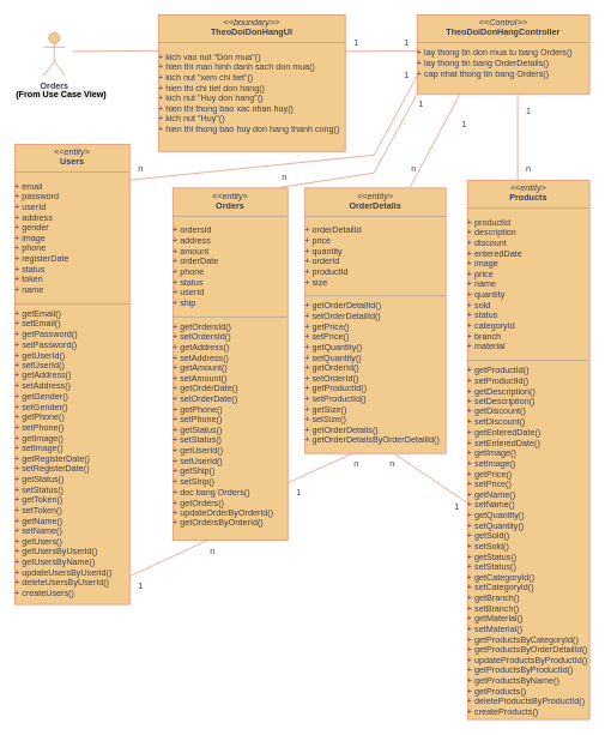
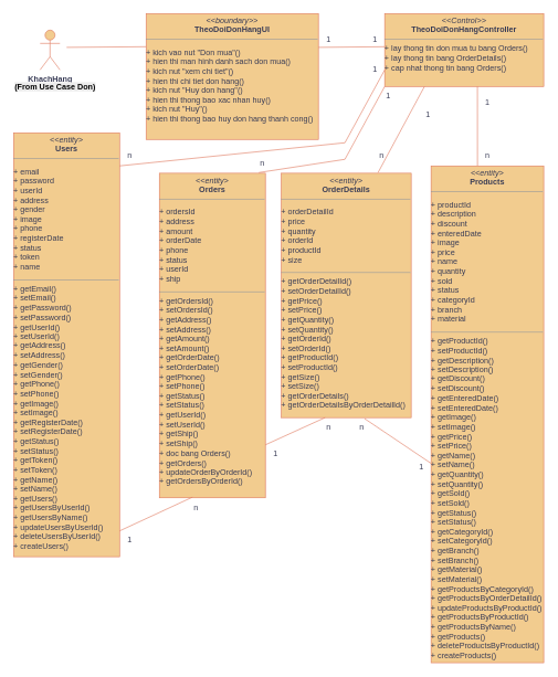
  <mxCell id="0" />
  <mxCell id="1" parent="0" />
  <mxCell id="2" value="&lt;p style=&quot;margin:0px;margin-top:4px;text-align:center;&quot;&gt;&lt;i&gt;&amp;lt;&amp;lt;boundary&amp;gt;&amp;gt;&lt;/i&gt;&lt;br&gt;&lt;b&gt;TheoDoiDonHangUI&lt;/b&gt;&lt;/p&gt;&lt;hr size=&quot;1&quot;&gt;&lt;p style=&quot;&quot; dir=&quot;auto&quot;&gt;&lt;span style=&quot;white-space: pre-wrap;&quot;&gt;+ kich vao nut &quot;Don mua&quot;()&lt;br/&gt;+ hien thi man hinh danh sach don mua()&lt;br/&gt;+ kich nut &quot;xem chi tiet&quot;()&lt;br/&gt;+ hien thi chi tiet don hang()&lt;br/&gt;+ kich nut &quot;Huy don hang&quot;()&lt;br/&gt;+ hien thi thong bao xac nhan huy()&lt;br/&gt;+ kich nut &quot;Huy&quot;()&lt;br/&gt;+ hien thi thong bao huy don hang thanh cong()&lt;/span&gt;&lt;/p&gt;&lt;p style=&quot;white-space: pre-wrap;&quot; dir=&quot;auto&quot;&gt;&lt;br&gt;&lt;/p&gt;&lt;p style=&quot;white-space: pre-wrap;&quot; dir=&quot;auto&quot;&gt;&lt;br&gt;&lt;/p&gt;&lt;p style=&quot;margin:0px;margin-left:4px;&quot;&gt;&lt;br&gt;&lt;/p&gt;" style="verticalAlign=top;align=left;overflow=fill;fontSize=12;fontFamily=Helvetica;html=1;rounded=0;shadow=0;comic=0;labelBackgroundColor=none;strokeWidth=1;fillColor=#F2CC8F;strokeColor=#E07A5F;fontColor=#393C56;" vertex="1" parent="1"><mxGeometry x="220" y="20" width="260" height="190" as="geometry" /></mxCell>
  <mxCell id="3" value="&lt;p style=&quot;margin:0px;margin-top:4px;text-align:center;&quot;&gt;&lt;i&gt;&amp;lt;&amp;lt;entity&amp;gt;&lt;/i&gt;&lt;br&gt;&lt;b&gt;Orders&lt;/b&gt;&lt;/p&gt;&lt;hr size=&quot;1&quot;&gt;&lt;p style=&quot;&quot; dir=&quot;auto&quot;&gt;&lt;span style=&quot;white-space: pre-wrap;&quot;&gt;+ ordersId&lt;br/&gt;+ address&lt;br/&gt;+ amount&lt;br/&gt;+ orderDate&lt;br/&gt;+ phone&lt;br/&gt;+ status&lt;br/&gt;+ userId&lt;br/&gt;+ ship&lt;/span&gt;&lt;/p&gt;&lt;hr size=&quot;1&quot;&gt;&lt;div&gt;&lt;div&gt;+ getOrdersId()&lt;/div&gt;&lt;div&gt;+ setOrdersId()&lt;/div&gt;&lt;div&gt;+ getAddress()&lt;/div&gt;&lt;div&gt;+ setAddress()&lt;/div&gt;&lt;div&gt;+ getAmount()&lt;/div&gt;&lt;div&gt;+ setAmount()&lt;/div&gt;&lt;div&gt;+ getOrderDate()&lt;/div&gt;&lt;div&gt;+ setOrderDate()&lt;/div&gt;&lt;div&gt;+ getPhone()&lt;/div&gt;&lt;div&gt;+ setPhone()&lt;/div&gt;&lt;div&gt;+ getStatus()&lt;/div&gt;&lt;div&gt;+ setStatus()&lt;/div&gt;&lt;div&gt;+ getUserId()&lt;/div&gt;&lt;div&gt;+ setUserId()&lt;/div&gt;&lt;div&gt;+ getShip()&lt;/div&gt;&lt;div&gt;+ setShip()&lt;/div&gt;&lt;div&gt;+ doc bang Orders()&lt;/div&gt;&lt;div&gt;+ getOrders()&lt;/div&gt;&lt;div&gt;+ updateOrderByOrderId()&lt;/div&gt;&lt;div&gt;+ getOrdersByOrderId()&lt;/div&gt;&lt;/div&gt;&lt;div&gt;&lt;br&gt;&lt;p style=&quot;white-space: pre-wrap;&quot; dir=&quot;auto&quot;&gt;&lt;br&gt;&lt;/p&gt;&lt;/div&gt;" style="verticalAlign=top;align=left;overflow=fill;fontSize=12;fontFamily=Helvetica;html=1;rounded=0;shadow=0;comic=0;labelBackgroundColor=none;strokeWidth=1;fillColor=#F2CC8F;strokeColor=#E07A5F;fontColor=#393C56;" vertex="1" parent="1"><mxGeometry x="240" y="261" width="160" height="490" as="geometry" /></mxCell>
  <mxCell id="4" value="&lt;p style=&quot;margin:0px;margin-top:4px;text-align:center;&quot;&gt;&lt;i&gt;&amp;lt;&amp;lt;Control&amp;gt;&amp;gt;&lt;/i&gt;&lt;br&gt;&lt;b&gt;TheoDoiDonHang&lt;/b&gt;&lt;b&gt;Controller&lt;/b&gt;&lt;/p&gt;&lt;hr size=&quot;1&quot;&gt;&lt;div&gt;+ lay thong tin don mua tu bang Orders()&lt;/div&gt;&lt;div&gt;+ lay thong tin bang OrderDetails()&lt;/div&gt;&lt;div&gt;+ cap nhat thong tin bang Orders()&lt;/div&gt;&lt;div&gt;&lt;p style=&quot;white-space: pre-wrap;&quot; dir=&quot;auto&quot;&gt;&lt;br&gt;&lt;/p&gt;&lt;p style=&quot;white-space: pre-wrap;&quot; dir=&quot;auto&quot;&gt;&lt;br&gt;&lt;/p&gt;&lt;/div&gt;" style="verticalAlign=top;align=left;overflow=fill;fontSize=12;fontFamily=Helvetica;html=1;rounded=0;shadow=0;comic=0;labelBackgroundColor=none;strokeWidth=1;fillColor=#F2CC8F;strokeColor=#E07A5F;fontColor=#393C56;" vertex="1" parent="1"><mxGeometry x="580" y="20" width="240" height="110" as="geometry" /></mxCell>
- <mxCell id="5" value="&lt;b&gt;Orders&lt;/b&gt;" style="shape=umlActor;verticalLabelPosition=bottom;verticalAlign=top;html=1;outlineConnect=0;textShadow=0;labelBorderColor=none;labelBackgroundColor=none;fillColor=#F2CC8F;strokeColor=#E07A5F;fontColor=#393C56;" vertex="1" parent="1"><mxGeometry x="60" y="45" width="30" height="60" as="geometry" /></mxCell>
+ <mxCell id="5" value="&lt;b&gt;KhachHang&lt;/b&gt;" style="shape=umlActor;verticalLabelPosition=bottom;verticalAlign=top;html=1;outlineConnect=0;textShadow=0;labelBorderColor=none;labelBackgroundColor=none;fillColor=#F2CC8F;strokeColor=#E07A5F;fontColor=#393C56;" vertex="1" parent="1"><mxGeometry x="60" y="45" width="30" height="60" as="geometry" /></mxCell>
  <mxCell id="6" value="" style="endArrow=none;html=1;rounded=0;labelBackgroundColor=none;fontColor=default;strokeColor=#E07A5F;" edge="1" parent="1"><mxGeometry relative="1" as="geometry"><mxPoint x="100" y="71" as="sourcePoint" /><mxPoint x="220" y="70" as="targetPoint" /></mxGeometry></mxCell>
  <mxCell id="7" value="1" style="text;html=1;align=center;verticalAlign=middle;resizable=0;points=[];autosize=1;strokeColor=none;fillColor=none;labelBackgroundColor=none;fontColor=#393C56;" vertex="1" parent="1"><mxGeometry x="550" y="45" width="30" height="30" as="geometry" /></mxCell>
  <mxCell id="8" value="" style="endArrow=none;html=1;rounded=0;labelBackgroundColor=none;fontColor=default;exitX=0.583;exitY=1;exitDx=0;exitDy=0;exitPerimeter=0;strokeColor=#E07A5F;" edge="1" parent="1" source="4"><mxGeometry relative="1" as="geometry"><mxPoint x="731" y="152" as="sourcePoint" /><mxPoint x="720" y="250" as="targetPoint" /></mxGeometry></mxCell>
  <mxCell id="9" value="" style="endArrow=none;html=1;rounded=0;labelBackgroundColor=none;fontColor=default;exitX=0.25;exitY=1;exitDx=0;exitDy=0;strokeColor=#E07A5F;" edge="1" parent="1" source="4"><mxGeometry relative="1" as="geometry"><mxPoint x="627" y="130" as="sourcePoint" /><mxPoint x="570" y="260" as="targetPoint" /></mxGeometry></mxCell>
- <mxCell id="10" value="&lt;b style=&quot;forced-color-adjust: none; color: rgb(0, 0, 0); font-family: Helvetica; font-size: 12px; font-style: normal; font-variant-ligatures: normal; font-variant-caps: normal; letter-spacing: normal; orphans: 2; text-align: center; text-indent: 0px; text-transform: none; widows: 2; word-spacing: 0px; -webkit-text-stroke-width: 0px; white-space: nowrap; background-color: rgb(236, 236, 236); text-decoration-thickness: initial; text-decoration-style: initial; text-decoration-color: initial;&quot;&gt;(From Use Case View)&lt;/b&gt;" style="text;whiteSpace=wrap;html=1;labelBackgroundColor=none;fontColor=#393C56;" vertex="1" parent="1"><mxGeometry x="20" y="117" width="160" height="40" as="geometry" /></mxCell>
+ <mxCell id="10" value="&lt;b style=&quot;forced-color-adjust: none; color: rgb(0, 0, 0); font-family: Helvetica; font-size: 12px; font-style: normal; font-variant-ligatures: normal; font-variant-caps: normal; letter-spacing: normal; orphans: 2; text-align: center; text-indent: 0px; text-transform: none; widows: 2; word-spacing: 0px; -webkit-text-stroke-width: 0px; white-space: nowrap; background-color: rgb(236, 236, 236); text-decoration-thickness: initial; text-decoration-style: initial; text-decoration-color: initial;&quot;&gt;(From Use Case Don)&lt;/b&gt;" style="text;whiteSpace=wrap;html=1;labelBackgroundColor=none;fontColor=#393C56;" vertex="1" parent="1"><mxGeometry x="20" y="117" width="160" height="40" as="geometry" /></mxCell>
  <mxCell id="11" value="&lt;p style=&quot;margin:0px;margin-top:4px;text-align:center;&quot;&gt;&lt;i&gt;&amp;lt;&amp;lt;entity&amp;gt;&lt;/i&gt;&lt;br&gt;&lt;b&gt;Users&lt;/b&gt;&lt;/p&gt;&lt;hr size=&quot;1&quot;&gt;&lt;p style=&quot;&quot; dir=&quot;auto&quot;&gt;&lt;span style=&quot;white-space: pre-wrap;&quot;&gt;+ email&lt;br&gt;+ password&lt;br&gt;+ userId&lt;br&gt;+ address&lt;br&gt;+ gender&lt;br&gt;+ image&lt;br&gt;+ phone&lt;br&gt;+ registerDate&lt;br&gt;+ status&lt;br&gt;+ token&lt;br&gt;+ name&lt;/span&gt;&lt;/p&gt;&lt;hr size=&quot;1&quot;&gt;&lt;div&gt;&lt;div&gt;+ getEmail()&lt;/div&gt;&lt;div&gt;+ setEmail()&lt;/div&gt;&lt;div&gt;+ getPassword()&lt;/div&gt;&lt;div&gt;+ setPassword()&lt;/div&gt;&lt;div&gt;+ getUserId()&lt;/div&gt;&lt;div&gt;+ setUserId()&lt;/div&gt;&lt;div&gt;+ getAddress()&lt;/div&gt;&lt;div&gt;+ setAddress()&lt;/div&gt;&lt;div&gt;+ getGender()&lt;/div&gt;&lt;div&gt;+ setGender()&lt;/div&gt;&lt;div&gt;+ getPhone()&lt;/div&gt;&lt;div&gt;+ setPhone()&lt;/div&gt;&lt;div&gt;+ getImage()&lt;/div&gt;&lt;div&gt;+ setImage()&lt;/div&gt;&lt;div&gt;+ getRegisterDate()&lt;/div&gt;&lt;div&gt;+ setRegisterDate()&lt;/div&gt;&lt;div&gt;+ getStatus()&lt;/div&gt;&lt;div&gt;+ setStatus()&lt;/div&gt;&lt;div&gt;+ getToken()&lt;/div&gt;&lt;div&gt;+ setToken()&lt;/div&gt;&lt;div&gt;+ getName()&lt;/div&gt;&lt;div&gt;+ setName()&lt;/div&gt;&lt;div&gt;+ getUsers()&lt;/div&gt;&lt;div&gt;+ getUsersByUserId()&lt;/div&gt;&lt;div&gt;+ getUsersByName()&lt;/div&gt;&lt;div&gt;+ updateUsersByUserId()&lt;/div&gt;&lt;div&gt;+ deleteUsersByUserId()&lt;/div&gt;&lt;div&gt;&lt;span style=&quot;background-color: transparent;&quot;&gt;+ createUsers()&lt;/span&gt;&lt;span style=&quot;background-color: transparent; color: light-dark(rgb(0, 0, 0), rgb(255, 255, 255));&quot;&gt;&amp;nbsp;&amp;nbsp;&lt;/span&gt;&lt;/div&gt;&lt;/div&gt;&lt;div&gt;&lt;p style=&quot;white-space: pre-wrap;&quot; dir=&quot;auto&quot;&gt;&lt;br&gt;&lt;/p&gt;&lt;/div&gt;" style="verticalAlign=top;align=left;overflow=fill;fontSize=12;fontFamily=Helvetica;html=1;rounded=0;shadow=0;comic=0;labelBackgroundColor=none;strokeWidth=1;fillColor=#F2CC8F;strokeColor=#E07A5F;fontColor=#393C56;" vertex="1" parent="1"><mxGeometry x="20" y="200" width="160" height="640" as="geometry" /></mxCell>
  <mxCell id="12" value="&lt;p style=&quot;margin:0px;margin-top:4px;text-align:center;&quot;&gt;&lt;i&gt;&amp;lt;&amp;lt;entity&amp;gt;&lt;/i&gt;&lt;br&gt;&lt;b&gt;Products&lt;/b&gt;&lt;/p&gt;&lt;hr size=&quot;1&quot;&gt;&lt;p style=&quot;&quot; dir=&quot;auto&quot;&gt;&lt;span style=&quot;white-space: pre-wrap;&quot;&gt;+ productId  &lt;br&gt;+ description  &lt;br&gt;+ discount  &lt;br&gt;+ enteredDate  &lt;br&gt;+ image  &lt;br&gt;+ price  &lt;br&gt;+ name  &lt;br&gt;+ quantity  &lt;br&gt;+ sold  &lt;br&gt;+ status  &lt;br&gt;+ categoryId  &lt;br&gt;+ branch  &lt;br&gt;+ material&lt;/span&gt;&amp;nbsp;&amp;nbsp;&lt;/p&gt;&lt;hr size=&quot;1&quot;&gt;&lt;div&gt;&lt;div&gt;+ getProductId()&amp;nbsp;&amp;nbsp;&lt;/div&gt;&lt;div&gt;+ setProductId()&amp;nbsp;&amp;nbsp;&lt;/div&gt;&lt;div&gt;+ getDescription()&amp;nbsp;&amp;nbsp;&lt;/div&gt;&lt;div&gt;+ setDescription()&amp;nbsp;&amp;nbsp;&lt;/div&gt;&lt;div&gt;+ getDiscount()&amp;nbsp;&amp;nbsp;&lt;/div&gt;&lt;div&gt;+ setDiscount()&amp;nbsp;&amp;nbsp;&lt;/div&gt;&lt;div&gt;+ getEnteredDate()&amp;nbsp;&amp;nbsp;&lt;/div&gt;&lt;div&gt;+ setEnteredDate()&amp;nbsp;&amp;nbsp;&lt;/div&gt;&lt;div&gt;+ getImage()&amp;nbsp;&amp;nbsp;&lt;/div&gt;&lt;div&gt;+ setImage()&amp;nbsp;&amp;nbsp;&lt;/div&gt;&lt;div&gt;+ getPrice()&amp;nbsp;&amp;nbsp;&lt;/div&gt;&lt;div&gt;+ setPrice()&amp;nbsp;&amp;nbsp;&lt;/div&gt;&lt;div&gt;+ getName()&amp;nbsp;&amp;nbsp;&lt;/div&gt;&lt;div&gt;+ setName()&amp;nbsp;&amp;nbsp;&lt;/div&gt;&lt;div&gt;+ getQuantity()&amp;nbsp;&amp;nbsp;&lt;/div&gt;&lt;div&gt;+ setQuantity()&amp;nbsp;&amp;nbsp;&lt;/div&gt;&lt;div&gt;+ getSold()&amp;nbsp;&amp;nbsp;&lt;/div&gt;&lt;div&gt;+ setSold()&amp;nbsp;&amp;nbsp;&lt;/div&gt;&lt;div&gt;+ getStatus()&amp;nbsp;&amp;nbsp;&lt;/div&gt;&lt;div&gt;+ setStatus()&amp;nbsp;&amp;nbsp;&lt;/div&gt;&lt;div&gt;+ getCategoryId()&amp;nbsp;&amp;nbsp;&lt;/div&gt;&lt;div&gt;+ setCategoryId()&amp;nbsp;&amp;nbsp;&lt;/div&gt;&lt;div&gt;+ getBranch()&amp;nbsp;&amp;nbsp;&lt;/div&gt;&lt;div&gt;+ setBranch()&amp;nbsp;&amp;nbsp;&lt;/div&gt;&lt;div&gt;+ getMaterial()&amp;nbsp;&amp;nbsp;&lt;/div&gt;&lt;div&gt;+ setMaterial()&amp;nbsp;&amp;nbsp;&lt;/div&gt;&lt;div&gt;+ getProductsByCategoryId()&amp;nbsp;&amp;nbsp;&lt;/div&gt;&lt;div&gt;+ getProductsByOrderDetailId()&amp;nbsp;&amp;nbsp;&lt;/div&gt;&lt;div&gt;+ updateProductsByProductId()&amp;nbsp;&amp;nbsp;&lt;/div&gt;&lt;div&gt;+ getProductsByProductId()&amp;nbsp;&amp;nbsp;&lt;/div&gt;&lt;div&gt;+ getProductsByName()&amp;nbsp;&amp;nbsp;&lt;/div&gt;&lt;div&gt;+ getProducts()&amp;nbsp;&amp;nbsp;&lt;/div&gt;&lt;div&gt;+ deleteProductsByProductId()&amp;nbsp;&amp;nbsp;&lt;/div&gt;&lt;div&gt;+ createProducts()&amp;nbsp;&amp;nbsp;&lt;/div&gt;&lt;/div&gt;&lt;div&gt;&lt;br&gt;&lt;/div&gt;&lt;div&gt;&lt;br&gt;&lt;p style=&quot;white-space: pre-wrap;&quot; dir=&quot;auto&quot;&gt;&lt;br&gt;&lt;/p&gt;&lt;/div&gt;" style="verticalAlign=top;align=left;overflow=fill;fontSize=12;fontFamily=Helvetica;html=1;rounded=0;shadow=0;comic=0;labelBackgroundColor=none;strokeWidth=1;fillColor=#F2CC8F;strokeColor=#E07A5F;fontColor=#393C56;" vertex="1" parent="1"><mxGeometry x="650" y="250" width="170" height="750" as="geometry" /></mxCell>
  <mxCell id="13" value="&lt;p style=&quot;margin:0px;margin-top:4px;text-align:center;&quot;&gt;&lt;i&gt;&amp;lt;&amp;lt;entity&amp;gt;&lt;/i&gt;&lt;br&gt;&lt;b&gt;OrderDetails&lt;/b&gt;&lt;/p&gt;&lt;hr size=&quot;1&quot;&gt;&lt;p style=&quot;&quot; dir=&quot;auto&quot;&gt;&lt;span style=&quot;white-space: pre-wrap;&quot;&gt;+ orderDetailId&lt;br&gt;+ price&lt;br&gt;+ quantity&lt;br&gt;+ orderId&lt;br&gt;+ productId&lt;br&gt;+ size&lt;/span&gt;&lt;/p&gt;&lt;hr size=&quot;1&quot;&gt;&lt;div&gt;&lt;div&gt;+ getOrderDetailId()&lt;/div&gt;&lt;div&gt;+ setOrderDetailId()&lt;/div&gt;&lt;div&gt;+ getPrice()&lt;/div&gt;&lt;div&gt;+ setPrice()&lt;/div&gt;&lt;div&gt;+ getQuantity()&lt;/div&gt;&lt;div&gt;+ setQuantity()&lt;/div&gt;&lt;div&gt;+ getOrderId()&lt;/div&gt;&lt;div&gt;+ setOrderId()&lt;/div&gt;&lt;div&gt;+ getProductId()&lt;/div&gt;&lt;div&gt;+ setProductId()&lt;/div&gt;&lt;div&gt;+ getSize()&lt;/div&gt;&lt;div&gt;+ setSize()&lt;/div&gt;&lt;div&gt;+ getOrderDetails()&lt;/div&gt;&lt;div&gt;+ getOrderDetailsByOrderDetailId()&lt;/div&gt;&lt;/div&gt;&lt;div&gt;&lt;br&gt;&lt;/div&gt;&lt;div&gt;&lt;br&gt;&lt;p style=&quot;white-space: pre-wrap;&quot; dir=&quot;auto&quot;&gt;&lt;br&gt;&lt;/p&gt;&lt;/div&gt;" style="verticalAlign=top;align=left;overflow=fill;fontSize=12;fontFamily=Helvetica;html=1;rounded=0;shadow=0;comic=0;labelBackgroundColor=none;strokeWidth=1;fillColor=#F2CC8F;strokeColor=#E07A5F;fontColor=#393C56;" vertex="1" parent="1"><mxGeometry x="424" y="261" width="196" height="369" as="geometry" /></mxCell>
  <mxCell id="14" value="1" style="text;html=1;align=center;verticalAlign=middle;resizable=0;points=[];autosize=1;strokeColor=none;fillColor=none;labelBackgroundColor=none;fontColor=#393C56;" vertex="1" parent="1"><mxGeometry x="400" y="670" width="30" height="30" as="geometry" /></mxCell>
  <mxCell id="15" value="1" style="text;html=1;align=center;verticalAlign=middle;resizable=0;points=[];autosize=1;strokeColor=none;fillColor=none;labelBackgroundColor=none;fontColor=#393C56;" vertex="1" parent="1"><mxGeometry x="180" y="800" width="30" height="30" as="geometry" /></mxCell>
  <mxCell id="16" value="1" style="text;html=1;align=center;verticalAlign=middle;resizable=0;points=[];autosize=1;strokeColor=none;fillColor=none;labelBackgroundColor=none;fontColor=#393C56;" vertex="1" parent="1"><mxGeometry x="550" y="90" width="30" height="30" as="geometry" /></mxCell>
  <mxCell id="17" value="1" style="text;html=1;align=center;verticalAlign=middle;resizable=0;points=[];autosize=1;strokeColor=none;fillColor=none;labelBackgroundColor=none;fontColor=#393C56;" vertex="1" parent="1"><mxGeometry x="570" y="130" width="30" height="30" as="geometry" /></mxCell>
  <mxCell id="18" value="1" style="text;html=1;align=center;verticalAlign=middle;resizable=0;points=[];autosize=1;strokeColor=none;fillColor=none;labelBackgroundColor=none;fontColor=#393C56;" vertex="1" parent="1"><mxGeometry x="630" y="157" width="30" height="30" as="geometry" /></mxCell>
  <mxCell id="19" value="1" style="text;html=1;align=center;verticalAlign=middle;resizable=0;points=[];autosize=1;strokeColor=none;fillColor=none;labelBackgroundColor=none;fontColor=#393C56;" vertex="1" parent="1"><mxGeometry x="720" y="140" width="30" height="30" as="geometry" /></mxCell>
  <mxCell id="20" value="n" style="text;html=1;align=center;verticalAlign=middle;resizable=0;points=[];autosize=1;strokeColor=none;fillColor=none;labelBackgroundColor=none;fontColor=#393C56;" vertex="1" parent="1"><mxGeometry x="180" y="220" width="30" height="30" as="geometry" /></mxCell>
  <mxCell id="21" value="n" style="text;html=1;align=center;verticalAlign=middle;resizable=0;points=[];autosize=1;strokeColor=none;fillColor=none;labelBackgroundColor=none;fontColor=#393C56;" vertex="1" parent="1"><mxGeometry x="560" y="220" width="30" height="30" as="geometry" /></mxCell>
  <mxCell id="22" value="n" style="text;html=1;align=center;verticalAlign=middle;resizable=0;points=[];autosize=1;strokeColor=none;fillColor=none;labelBackgroundColor=none;fontColor=#393C56;" vertex="1" parent="1"><mxGeometry x="720" y="220" width="30" height="30" as="geometry" /></mxCell>
  <mxCell id="23" value="" style="endArrow=none;html=1;rounded=0;labelBackgroundColor=none;fontColor=default;strokeColor=#E07A5F;" edge="1" parent="1"><mxGeometry relative="1" as="geometry"><mxPoint x="480" y="71" as="sourcePoint" /><mxPoint x="580" y="70" as="targetPoint" /></mxGeometry></mxCell>
  <mxCell id="24" value="1" style="text;html=1;align=center;verticalAlign=middle;resizable=0;points=[];autosize=1;strokeColor=none;fillColor=none;labelBackgroundColor=none;fontColor=#393C56;" vertex="1" parent="1"><mxGeometry x="480" y="45" width="30" height="30" as="geometry" /></mxCell>
  <mxCell id="25" value="" style="endArrow=none;html=1;rounded=0;labelBackgroundColor=none;fontColor=default;entryX=0;entryY=1;entryDx=0;entryDy=0;strokeColor=#E07A5F;" edge="1" parent="1" target="4"><mxGeometry relative="1" as="geometry"><mxPoint x="390" y="260" as="sourcePoint" /><mxPoint x="555" y="130" as="targetPoint" /><Array as="points"><mxPoint x="520" y="240" /></Array></mxGeometry></mxCell>
  <mxCell id="26" value="n" style="text;html=1;align=center;verticalAlign=middle;resizable=0;points=[];autosize=1;strokeColor=none;fillColor=none;labelBackgroundColor=none;fontColor=#393C56;" vertex="1" parent="1"><mxGeometry x="380" y="231" width="30" height="30" as="geometry" /></mxCell>
  <mxCell id="27" value="" style="endArrow=none;html=1;rounded=0;labelBackgroundColor=none;fontColor=default;entryX=0;entryY=1;entryDx=0;entryDy=0;exitX=1;exitY=0.078;exitDx=0;exitDy=0;exitPerimeter=0;strokeColor=#E07A5F;" edge="1" parent="1" source="11"><mxGeometry relative="1" as="geometry"><mxPoint x="390" y="235" as="sourcePoint" /><mxPoint x="580" y="105" as="targetPoint" /><Array as="points"><mxPoint x="520" y="215" /></Array></mxGeometry></mxCell>
  <mxCell id="28" value="" style="endArrow=none;html=1;rounded=0;labelBackgroundColor=none;fontColor=default;exitX=0.641;exitY=1.004;exitDx=0;exitDy=0;exitPerimeter=0;entryX=0.002;entryY=0.599;entryDx=0;entryDy=0;entryPerimeter=0;strokeColor=#E07A5F;" edge="1" parent="1" source="13" target="12"><mxGeometry relative="1" as="geometry"><mxPoint x="480" y="711" as="sourcePoint" /><mxPoint x="600" y="710" as="targetPoint" /></mxGeometry></mxCell>
  <mxCell id="29" value="" style="endArrow=none;html=1;rounded=0;labelBackgroundColor=none;fontColor=default;strokeColor=#E07A5F;" edge="1" parent="1"><mxGeometry relative="1" as="geometry"><mxPoint x="400" y="671" as="sourcePoint" /><mxPoint x="490" y="630" as="targetPoint" /></mxGeometry></mxCell>
  <mxCell id="30" value="" style="endArrow=none;html=1;rounded=0;labelBackgroundColor=none;fontColor=default;strokeColor=#E07A5F;" edge="1" parent="1"><mxGeometry relative="1" as="geometry"><mxPoint x="180" y="801" as="sourcePoint" /><mxPoint x="290" y="750" as="targetPoint" /></mxGeometry></mxCell>
  <mxCell id="31" value="n" style="text;html=1;align=center;verticalAlign=middle;resizable=0;points=[];autosize=1;strokeColor=none;fillColor=none;labelBackgroundColor=none;fontColor=#393C56;" vertex="1" parent="1"><mxGeometry x="280" y="751" width="30" height="30" as="geometry" /></mxCell>
  <mxCell id="32" value="n" style="text;html=1;align=center;verticalAlign=middle;resizable=0;points=[];autosize=1;strokeColor=none;fillColor=none;labelBackgroundColor=none;fontColor=#393C56;" vertex="1" parent="1"><mxGeometry x="480" y="630" width="30" height="30" as="geometry" /></mxCell>
  <mxCell id="33" value="n" style="text;html=1;align=center;verticalAlign=middle;resizable=0;points=[];autosize=1;strokeColor=none;fillColor=none;labelBackgroundColor=none;fontColor=#393C56;" vertex="1" parent="1"><mxGeometry x="530" y="630" width="30" height="30" as="geometry" /></mxCell>
  <mxCell id="34" value="1" style="text;html=1;align=center;verticalAlign=middle;resizable=0;points=[];autosize=1;strokeColor=none;fillColor=none;labelBackgroundColor=none;fontColor=#393C56;" vertex="1" parent="1"><mxGeometry x="620" y="690" width="30" height="30" as="geometry" /></mxCell>
